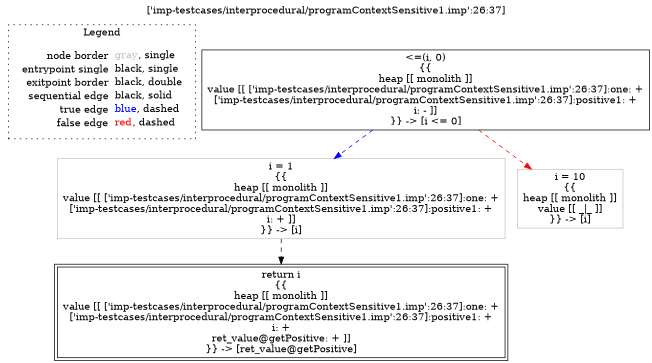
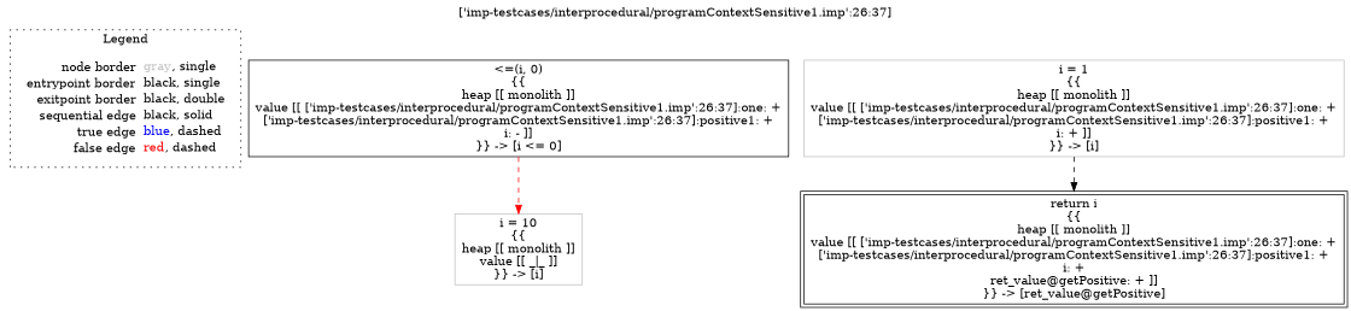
  digraph {
    label="['imp-testcases/interprocedural/programContextSensitive1.imp':26:37]"
    labelloc=t
    node [shape=rect color=black]
    edge [style=dashed]
-   n1 [label=<<table border="0" cellpadding="2" cellspacing="0" cellborder="0"><tr><td align="right">node border&nbsp;</td><td align="left"><font color="gray">gray</font>, single</td></tr><tr><td align="right">entrypoint single&nbsp;</td><td align="left"><font color="black">black</font>, single</td></tr><tr><td align="right">exitpoint border&nbsp;</td><td align="left"><font color="black">black</font>, double</td></tr><tr><td align="right">sequential edge&nbsp;</td><td align="left"><font color="black">black</font>, solid</td></tr><tr><td align="right">true edge&nbsp;</td><td align="left"><font color="blue">blue</font>, dashed</td></tr><tr><td align="right">false edge&nbsp;</td><td align="left"><font color="red">red</font>, dashed</td></tr></table>> shape=plaintext color=""]
+   n1 [label=<<table border="0" cellpadding="2" cellspacing="0" cellborder="0"><tr><td align="right">node border&nbsp;</td><td align="left"><font color="gray">gray</font>, single</td></tr><tr><td align="right">entrypoint border&nbsp;</td><td align="left"><font color="black">black</font>, single</td></tr><tr><td align="right">exitpoint border&nbsp;</td><td align="left"><font color="black">black</font>, double</td></tr><tr><td align="right">sequential edge&nbsp;</td><td align="left"><font color="black">black</font>, solid</td></tr><tr><td align="right">true edge&nbsp;</td><td align="left"><font color="blue">blue</font>, dashed</td></tr><tr><td align="right">false edge&nbsp;</td><td align="left"><font color="red">red</font>, dashed</td></tr></table>> shape=plaintext color=""]
    n2 [label=<&lt;=(i, 0)<BR/>{{<BR/>heap [[ monolith ]]<BR/>value [[ ['imp-testcases/interprocedural/programContextSensitive1.imp':26:37]:one: +<BR/>['imp-testcases/interprocedural/programContextSensitive1.imp':26:37]:positive1: +<BR/>i: - ]]<BR/>}} -&gt; [i &lt;= 0]>]
    n3 [color=gray label=<i = 1<BR/>{{<BR/>heap [[ monolith ]]<BR/>value [[ ['imp-testcases/interprocedural/programContextSensitive1.imp':26:37]:one: +<BR/>['imp-testcases/interprocedural/programContextSensitive1.imp':26:37]:positive1: +<BR/>i: + ]]<BR/>}} -&gt; [i]>]
    n4 [color=gray label=<i = 10<BR/>{{<BR/>heap [[ monolith ]]<BR/>value [[ _|_ ]]<BR/>}} -&gt; [i]>]
    n5 [label=<return i<BR/>{{<BR/>heap [[ monolith ]]<BR/>value [[ ['imp-testcases/interprocedural/programContextSensitive1.imp':26:37]:one: +<BR/>['imp-testcases/interprocedural/programContextSensitive1.imp':26:37]:positive1: +<BR/>i: +<BR/>ret_value@getPositive: + ]]<BR/>}} -&gt; [ret_value@getPositive]> peripheries=2]
    subgraph cluster_1 {
      label=Legend
      style=dotted
      n1
    }
-   n2 -> n3 [color=blue]
    n2 -> n4 [color=red]
    n3 -> n5 [color=black]
  }
